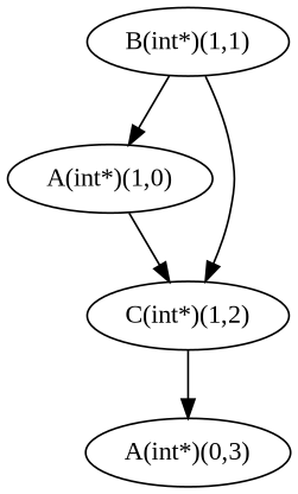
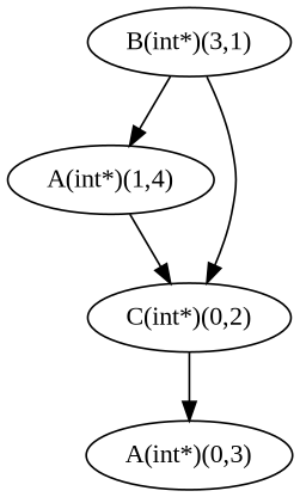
  strict digraph {
    fontname="Liberation Serif"
    node [fontname="Liberation Serif"]
    edge [fontname="Liberation Serif"]
-   "A(int*)(1,0)"
-   "C(int*)(1,2)"
-   "B(int*)(1,1)"
+   "A(int*)(1,0)" [label="A(int*)(1,4)"]
+   "C(int*)(1,2)" [label="C(int*)(0,2)"]
+   "B(int*)(1,1)" [label="B(int*)(3,1)"]
    n4 [label="A(int*)(0,3)"]
    "A(int*)(1,0)" -> "C(int*)(1,2)"
    "C(int*)(1,2)" -> n4
    "B(int*)(1,1)" -> "A(int*)(1,0)"
    "B(int*)(1,1)" -> "C(int*)(1,2)"
  }
